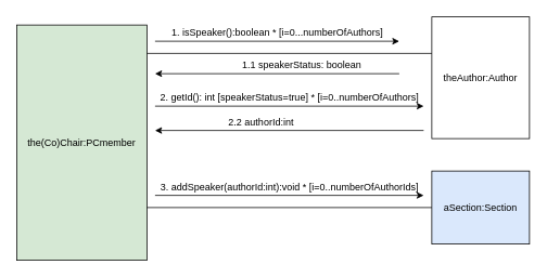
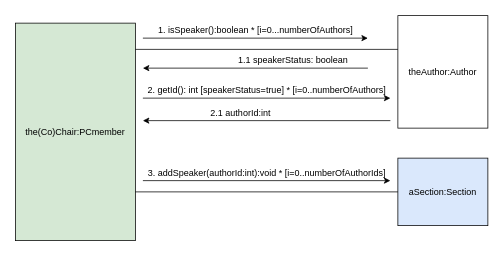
  <mxCell id="0" />
  <mxCell id="1" parent="0" />
  <mxCell id="2" value="the(Co)Chair:PCmember" style="rounded=0;whiteSpace=wrap;html=1;fillColor=#d5e8d4;" vertex="1" parent="1"><mxGeometry x="20" y="30" width="160" height="290" as="geometry" /></mxCell>
  <mxCell id="3" value="theAuthor:Author" style="rounded=0;whiteSpace=wrap;html=1;" vertex="1" parent="1"><mxGeometry x="530" y="20" width="120" height="150" as="geometry" /></mxCell>
  <mxCell id="4" value="" style="endArrow=none;html=1;entryX=0;entryY=0.3;entryDx=0;entryDy=0;entryPerimeter=0;" edge="1" parent="1" target="3"><mxGeometry width="50" height="50" relative="1" as="geometry"><mxPoint x="180" y="65" as="sourcePoint" /><mxPoint x="300" y="110" as="targetPoint" /></mxGeometry></mxCell>
  <mxCell id="5" value="" style="endArrow=classic;html=1;" edge="1" parent="1"><mxGeometry width="50" height="50" relative="1" as="geometry"><mxPoint x="190" y="50" as="sourcePoint" /><mxPoint x="490" y="50" as="targetPoint" /></mxGeometry></mxCell>
  <mxCell id="6" value="1. isSpeaker():boolean * [i=0...numberOfAuthors]" style="text;html=1;align=center;verticalAlign=middle;resizable=0;points=[];autosize=1;" vertex="1" parent="1"><mxGeometry x="200" y="30" width="280" height="20" as="geometry" /></mxCell>
  <mxCell id="7" value="" style="endArrow=classic;html=1;" edge="1" parent="1"><mxGeometry width="50" height="50" relative="1" as="geometry"><mxPoint x="490" y="90" as="sourcePoint" /><mxPoint x="190" y="90" as="targetPoint" /></mxGeometry></mxCell>
- <mxCell id="8" value="1.1 speakerStatus: boolean" style="text;html=1;align=center;verticalAlign=middle;resizable=0;points=[];autosize=1;" vertex="1" parent="1"><mxGeometry x="290" y="70" width="160" height="20" as="geometry" /></mxCell>
+ <mxCell id="8" value="1.1 speakerStatus: boolean" style="text;html=1;align=center;verticalAlign=middle;resizable=0;points=[];autosize=1;" vertex="1" parent="1"><mxGeometry x="310" y="70" width="160" height="20" as="geometry" /></mxCell>
  <mxCell id="9" value="aSection:Section" style="rounded=0;whiteSpace=wrap;html=1;fillColor=#dae8fc;" vertex="1" parent="1"><mxGeometry x="530" y="210" width="120" height="90" as="geometry" /></mxCell>
  <mxCell id="10" value="" style="endArrow=none;html=1;entryX=0;entryY=0.5;entryDx=0;entryDy=0;" edge="1" parent="1" target="9"><mxGeometry width="50" height="50" relative="1" as="geometry"><mxPoint x="180" y="255" as="sourcePoint" /><mxPoint x="310" y="230" as="targetPoint" /></mxGeometry></mxCell>
  <mxCell id="11" value="" style="endArrow=classic;html=1;" edge="1" parent="1"><mxGeometry width="50" height="50" relative="1" as="geometry"><mxPoint x="190" y="130" as="sourcePoint" /><mxPoint x="520" y="130" as="targetPoint" /></mxGeometry></mxCell>
  <mxCell id="12" value="2. getId(): int [speakerStatus=true] * [i=0..numberOfAuthors]" style="text;html=1;align=center;verticalAlign=middle;resizable=0;points=[];autosize=1;" vertex="1" parent="1"><mxGeometry x="190" y="110" width="330" height="20" as="geometry" /></mxCell>
  <mxCell id="13" value="" style="endArrow=classic;html=1;" edge="1" parent="1"><mxGeometry width="50" height="50" relative="1" as="geometry"><mxPoint x="520" y="160" as="sourcePoint" /><mxPoint x="190" y="160" as="targetPoint" /></mxGeometry></mxCell>
- <mxCell id="14" value="2.2 authorId:int" style="text;html=1;align=center;verticalAlign=middle;resizable=0;points=[];autosize=1;" vertex="1" parent="1"><mxGeometry x="270" y="140" width="100" height="20" as="geometry" /></mxCell>
+ <mxCell id="14" value="2.1 authorId:int" style="text;html=1;align=center;verticalAlign=middle;resizable=0;points=[];autosize=1;" vertex="1" parent="1"><mxGeometry x="270" y="140" width="100" height="20" as="geometry" /></mxCell>
  <mxCell id="15" value="" style="endArrow=classic;html=1;" edge="1" parent="1"><mxGeometry width="50" height="50" relative="1" as="geometry"><mxPoint x="190" y="240" as="sourcePoint" /><mxPoint x="520" y="240" as="targetPoint" /></mxGeometry></mxCell>
  <mxCell id="16" value="3. addSpeaker(authorId:int):void * [i=0..numberOfAuthorIds]" style="text;html=1;align=center;verticalAlign=middle;resizable=0;points=[];autosize=1;" vertex="1" parent="1"><mxGeometry x="190" y="220" width="330" height="20" as="geometry" /></mxCell>
